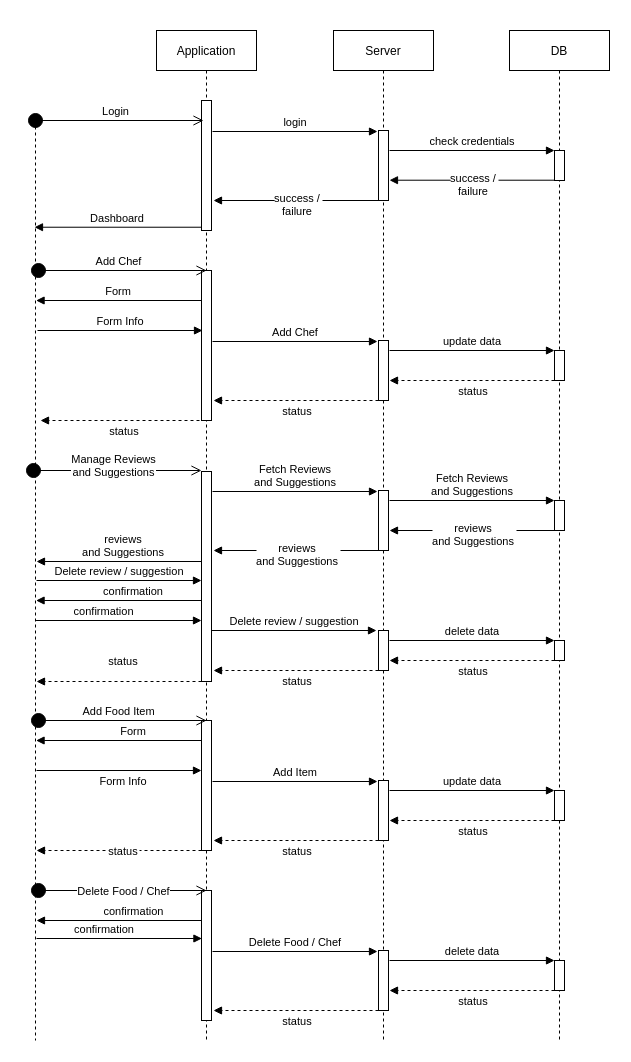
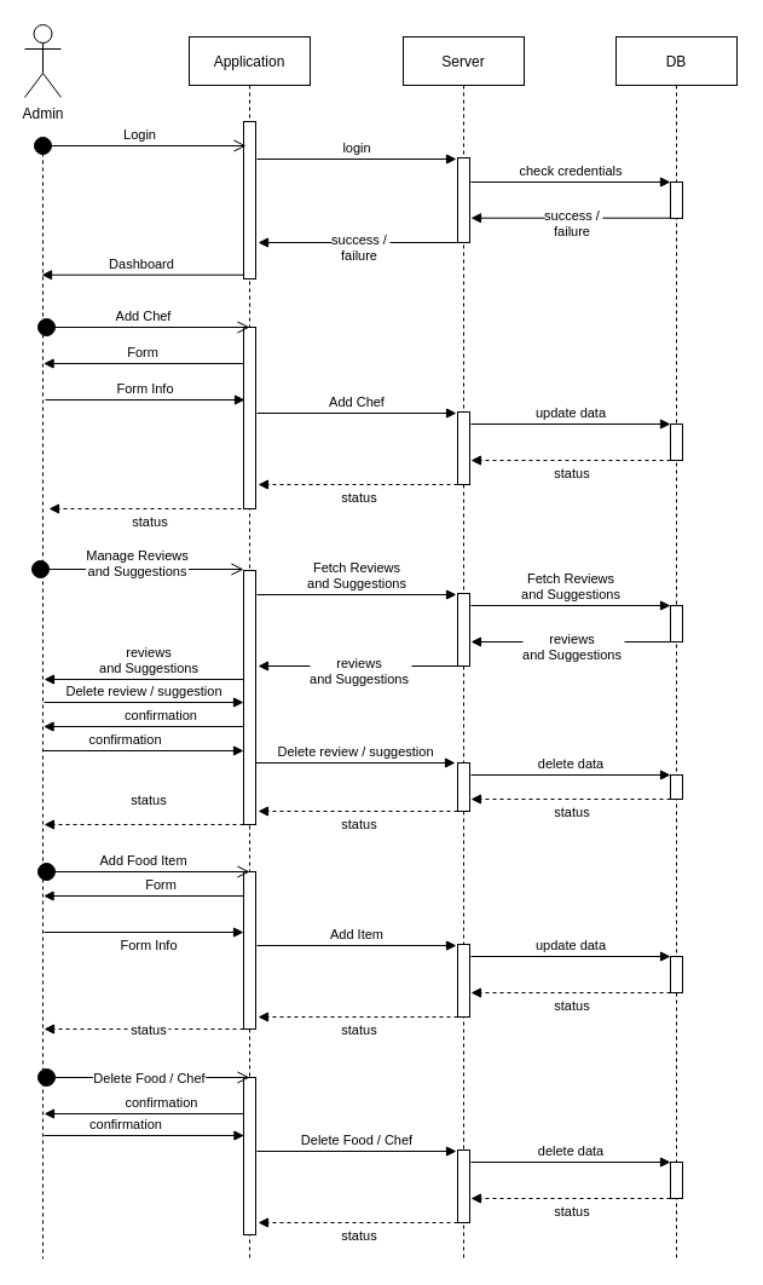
  <mxCell id="0" />
  <mxCell id="1" parent="0" />
  <mxCell id="2" value="Application" style="shape=umlLifeline;perimeter=lifelinePerimeter;container=1;collapsible=0;recursiveResize=0;rounded=0;shadow=0;strokeWidth=1;" parent="1" vertex="1"><mxGeometry x="156" y="30" width="100" height="1010" as="geometry" /></mxCell>
  <mxCell id="3" value="" style="points=[];perimeter=orthogonalPerimeter;rounded=0;shadow=0;strokeWidth=1;" parent="2" vertex="1"><mxGeometry x="45" y="70" width="10" height="130" as="geometry" /></mxCell>
  <mxCell id="4" value="Form" style="verticalAlign=bottom;endArrow=block;entryX=0.162;entryY=0.443;shadow=0;strokeWidth=1;entryDx=0;entryDy=0;entryPerimeter=0;" edge="1" parent="2"><mxGeometry relative="1" as="geometry"><mxPoint x="45" y="270.0" as="sourcePoint" /><mxPoint x="-120.43" y="270.0" as="targetPoint" /></mxGeometry></mxCell>
  <mxCell id="5" value="" style="points=[];perimeter=orthogonalPerimeter;rounded=0;shadow=0;strokeWidth=1;" vertex="1" parent="2"><mxGeometry x="45" y="240" width="10" height="150" as="geometry" /></mxCell>
  <mxCell id="6" value="&lt;div&gt;Manage Reviews&lt;/div&gt;and Suggestions" style="html=1;verticalAlign=bottom;startArrow=circle;startFill=1;endArrow=open;startSize=6;endSize=8;rounded=0;edgeStyle=orthogonalEdgeStyle;" edge="1" parent="2"><mxGeometry y="-11" width="80" relative="1" as="geometry"><mxPoint x="-131" y="440" as="sourcePoint" /><mxPoint x="45" y="440" as="targetPoint" /><Array as="points"><mxPoint x="-121" y="440" /><mxPoint x="-121" y="440" /></Array><mxPoint as="offset" /></mxGeometry></mxCell>
  <mxCell id="7" value="" style="points=[];perimeter=orthogonalPerimeter;rounded=0;shadow=0;strokeWidth=1;" vertex="1" parent="2"><mxGeometry x="45" y="441" width="10" height="210" as="geometry" /></mxCell>
  <mxCell id="8" value="Delete review / suggestion" style="verticalAlign=bottom;endArrow=block;entryX=1;entryY=0;shadow=0;strokeWidth=1;" edge="1" parent="2"><mxGeometry relative="1" as="geometry"><mxPoint x="-120" y="550" as="sourcePoint" /><mxPoint x="45" y="550" as="targetPoint" /></mxGeometry></mxCell>
  <mxCell id="9" value="Form" style="verticalAlign=bottom;endArrow=block;entryX=0.162;entryY=0.443;shadow=0;strokeWidth=1;entryDx=0;entryDy=0;entryPerimeter=0;" edge="1" parent="2"><mxGeometry x="-0.178" relative="1" as="geometry"><mxPoint x="45" y="710" as="sourcePoint" /><mxPoint x="-120.43" y="710" as="targetPoint" /><mxPoint as="offset" /></mxGeometry></mxCell>
  <mxCell id="10" value="" style="points=[];perimeter=orthogonalPerimeter;rounded=0;shadow=0;strokeWidth=1;" vertex="1" parent="2"><mxGeometry x="45" y="690" width="10" height="130" as="geometry" /></mxCell>
  <mxCell id="11" value="Add Food Item" style="html=1;verticalAlign=bottom;startArrow=circle;startFill=1;endArrow=open;startSize=6;endSize=8;rounded=0;edgeStyle=orthogonalEdgeStyle;" edge="1" parent="2"><mxGeometry width="80" relative="1" as="geometry"><mxPoint x="-126" y="690" as="sourcePoint" /><mxPoint x="50" y="690" as="targetPoint" /><Array as="points"><mxPoint x="-116" y="690" /><mxPoint x="-116" y="690" /></Array></mxGeometry></mxCell>
  <mxCell id="12" value="status" style="verticalAlign=bottom;endArrow=block;entryX=1;entryY=0;shadow=0;strokeWidth=1;dashed=1;" edge="1" parent="2"><mxGeometry x="-0.054" y="10" relative="1" as="geometry"><mxPoint x="45" y="820" as="sourcePoint" /><mxPoint x="-120" y="820" as="targetPoint" /><mxPoint as="offset" /></mxGeometry></mxCell>
  <mxCell id="13" value="" style="points=[];perimeter=orthogonalPerimeter;rounded=0;shadow=0;strokeWidth=1;" vertex="1" parent="2"><mxGeometry x="45" y="860" width="10" height="130" as="geometry" /></mxCell>
  <mxCell id="14" value="Delete Food / Chef" style="html=1;verticalAlign=bottom;startArrow=circle;startFill=1;endArrow=open;startSize=6;endSize=8;rounded=0;edgeStyle=orthogonalEdgeStyle;" edge="1" parent="2"><mxGeometry x="0.057" y="-10" width="80" relative="1" as="geometry"><mxPoint x="-126" y="860" as="sourcePoint" /><mxPoint x="50.0" y="860" as="targetPoint" /><Array as="points"><mxPoint x="-116" y="860" /><mxPoint x="-116" y="860" /></Array><mxPoint as="offset" /></mxGeometry></mxCell>
  <mxCell id="15" value="confirmation" style="verticalAlign=bottom;endArrow=block;entryX=0.162;entryY=0.443;shadow=0;strokeWidth=1;entryDx=0;entryDy=0;entryPerimeter=0;" edge="1" parent="2"><mxGeometry x="-0.178" relative="1" as="geometry"><mxPoint x="45.0" y="570" as="sourcePoint" /><mxPoint x="-120.43" y="570" as="targetPoint" /><mxPoint as="offset" /></mxGeometry></mxCell>
  <mxCell id="16" value="confirmation" style="verticalAlign=bottom;endArrow=block;entryX=0.162;entryY=0.443;shadow=0;strokeWidth=1;entryDx=0;entryDy=0;entryPerimeter=0;" edge="1" parent="2"><mxGeometry x="-0.178" relative="1" as="geometry"><mxPoint x="-120.43" y="590" as="sourcePoint" /><mxPoint x="45.0" y="590" as="targetPoint" /><mxPoint as="offset" /></mxGeometry></mxCell>
  <mxCell id="17" value="status" style="verticalAlign=bottom;endArrow=block;entryX=1;entryY=0;shadow=0;strokeWidth=1;dashed=1;" edge="1" parent="2"><mxGeometry x="-0.054" y="-11" relative="1" as="geometry"><mxPoint x="45" y="651" as="sourcePoint" /><mxPoint x="-120" y="651" as="targetPoint" /><mxPoint as="offset" /></mxGeometry></mxCell>
  <mxCell id="18" value="Server" style="shape=umlLifeline;perimeter=lifelinePerimeter;container=1;collapsible=0;recursiveResize=0;rounded=0;shadow=0;strokeWidth=1;" parent="1" vertex="1"><mxGeometry x="333" y="30" width="100" height="1010" as="geometry" /></mxCell>
  <mxCell id="19" value="" style="points=[];perimeter=orthogonalPerimeter;rounded=0;shadow=0;strokeWidth=1;" parent="18" vertex="1"><mxGeometry x="45" y="100" width="10" height="70" as="geometry" /></mxCell>
  <mxCell id="20" value="success /&#10;failure" style="verticalAlign=bottom;endArrow=block;entryX=1;entryY=0;shadow=0;strokeWidth=1;" edge="1" parent="18"><mxGeometry x="-0.018" y="20" relative="1" as="geometry"><mxPoint x="221" y="149.71" as="sourcePoint" /><mxPoint x="56.0" y="149.71" as="targetPoint" /><mxPoint as="offset" /></mxGeometry></mxCell>
  <mxCell id="21" value="success /&#10;failure" style="verticalAlign=bottom;endArrow=block;entryX=1;entryY=0;shadow=0;strokeWidth=1;" edge="1" parent="18"><mxGeometry x="-0.018" y="20" relative="1" as="geometry"><mxPoint x="45" y="170.0" as="sourcePoint" /><mxPoint x="-120.0" y="170.0" as="targetPoint" /><mxPoint as="offset" /></mxGeometry></mxCell>
  <mxCell id="22" value="" style="points=[];perimeter=orthogonalPerimeter;rounded=0;shadow=0;strokeWidth=1;" vertex="1" parent="18"><mxGeometry x="45" y="310" width="10" height="60" as="geometry" /></mxCell>
  <mxCell id="23" value="status" style="verticalAlign=bottom;endArrow=block;entryX=1;entryY=0;shadow=0;strokeWidth=1;dashed=1;" edge="1" parent="18"><mxGeometry x="-0.018" y="20" relative="1" as="geometry"><mxPoint x="45" y="370" as="sourcePoint" /><mxPoint x="-120" y="370" as="targetPoint" /><mxPoint as="offset" /></mxGeometry></mxCell>
  <mxCell id="24" value="Add Chef" style="verticalAlign=bottom;endArrow=block;entryX=1;entryY=0;shadow=0;strokeWidth=1;" edge="1" parent="18"><mxGeometry relative="1" as="geometry"><mxPoint x="-121" y="311" as="sourcePoint" /><mxPoint x="44" y="311" as="targetPoint" /></mxGeometry></mxCell>
  <mxCell id="25" value="" style="points=[];perimeter=orthogonalPerimeter;rounded=0;shadow=0;strokeWidth=1;" vertex="1" parent="18"><mxGeometry x="45" y="460" width="10" height="60" as="geometry" /></mxCell>
  <mxCell id="26" value="reviews&#10;and Suggestions" style="verticalAlign=bottom;endArrow=block;entryX=1;entryY=0;shadow=0;strokeWidth=1;" edge="1" parent="18"><mxGeometry x="-0.018" y="20" relative="1" as="geometry"><mxPoint x="45" y="520" as="sourcePoint" /><mxPoint x="-120" y="520" as="targetPoint" /><mxPoint as="offset" /></mxGeometry></mxCell>
  <mxCell id="27" value="Fetch Reviews&#10;and Suggestions" style="verticalAlign=bottom;endArrow=block;entryX=1;entryY=0;shadow=0;strokeWidth=1;" edge="1" parent="18"><mxGeometry relative="1" as="geometry"><mxPoint x="-121" y="461" as="sourcePoint" /><mxPoint x="44" y="461" as="targetPoint" /></mxGeometry></mxCell>
  <mxCell id="28" value="" style="points=[];perimeter=orthogonalPerimeter;rounded=0;shadow=0;strokeWidth=1;" vertex="1" parent="18"><mxGeometry x="45" y="600" width="10" height="40" as="geometry" /></mxCell>
  <mxCell id="29" value="status" style="verticalAlign=bottom;endArrow=block;entryX=1;entryY=0;shadow=0;strokeWidth=1;dashed=1;" edge="1" parent="18"><mxGeometry x="-0.018" y="20" relative="1" as="geometry"><mxPoint x="45" y="640" as="sourcePoint" /><mxPoint x="-120" y="640" as="targetPoint" /><mxPoint as="offset" /></mxGeometry></mxCell>
  <mxCell id="30" value="" style="points=[];perimeter=orthogonalPerimeter;rounded=0;shadow=0;strokeWidth=1;" vertex="1" parent="18"><mxGeometry x="45" y="750" width="10" height="60" as="geometry" /></mxCell>
  <mxCell id="31" value="Add Item" style="verticalAlign=bottom;endArrow=block;entryX=1;entryY=0;shadow=0;strokeWidth=1;" edge="1" parent="18"><mxGeometry relative="1" as="geometry"><mxPoint x="-121" y="751" as="sourcePoint" /><mxPoint x="44" y="751" as="targetPoint" /></mxGeometry></mxCell>
  <mxCell id="32" value="" style="points=[];perimeter=orthogonalPerimeter;rounded=0;shadow=0;strokeWidth=1;" vertex="1" parent="18"><mxGeometry x="45" y="920" width="10" height="60" as="geometry" /></mxCell>
  <mxCell id="33" value="Delete Food / Chef" style="verticalAlign=bottom;endArrow=block;entryX=1;entryY=0;shadow=0;strokeWidth=1;" edge="1" parent="18"><mxGeometry relative="1" as="geometry"><mxPoint x="-121" y="921" as="sourcePoint" /><mxPoint x="44" y="921" as="targetPoint" /></mxGeometry></mxCell>
  <mxCell id="34" value="status" style="verticalAlign=bottom;endArrow=block;entryX=1;entryY=0;shadow=0;strokeWidth=1;dashed=1;" edge="1" parent="18"><mxGeometry x="-0.018" y="20" relative="1" as="geometry"><mxPoint x="45" y="980" as="sourcePoint" /><mxPoint x="-120" y="980" as="targetPoint" /><mxPoint as="offset" /></mxGeometry></mxCell>
+ <mxCell id="35" value="Admin" style="shape=umlActor;verticalLabelPosition=bottom;verticalAlign=top;html=1;outlineConnect=0;" vertex="1" parent="1"><mxGeometry x="20" y="20" width="30" height="60" as="geometry" /></mxCell>
  <mxCell id="36" value="" style="line;strokeWidth=1;direction=south;html=1;dashed=1;" vertex="1" parent="1"><mxGeometry x="30" y="120" width="10" height="920" as="geometry" /></mxCell>
  <mxCell id="37" value="Dashboard" style="verticalAlign=bottom;endArrow=block;entryX=0.116;entryY=0.6;shadow=0;strokeWidth=1;entryDx=0;entryDy=0;entryPerimeter=0;" edge="1" parent="1" source="3" target="36"><mxGeometry relative="1" as="geometry"><mxPoint x="193" y="220" as="sourcePoint" /><mxPoint x="40" y="220" as="targetPoint" /></mxGeometry></mxCell>
  <mxCell id="38" value="Login" style="html=1;verticalAlign=bottom;startArrow=circle;startFill=1;endArrow=open;startSize=6;endSize=8;rounded=0;edgeStyle=orthogonalEdgeStyle;" edge="1" parent="1"><mxGeometry width="80" relative="1" as="geometry"><mxPoint x="27" y="120" as="sourcePoint" /><mxPoint x="203" y="120" as="targetPoint" /><Array as="points"><mxPoint x="37" y="120" /><mxPoint x="37" y="120" /></Array></mxGeometry></mxCell>
  <mxCell id="39" value="DB" style="shape=umlLifeline;perimeter=lifelinePerimeter;container=1;collapsible=0;recursiveResize=0;rounded=0;shadow=0;strokeWidth=1;" vertex="1" parent="1"><mxGeometry x="509" y="30" width="100" height="1010" as="geometry" /></mxCell>
  <mxCell id="40" value="" style="points=[];perimeter=orthogonalPerimeter;rounded=0;shadow=0;strokeWidth=1;" vertex="1" parent="39"><mxGeometry x="45" y="120" width="10" height="30" as="geometry" /></mxCell>
  <mxCell id="41" value="" style="points=[];perimeter=orthogonalPerimeter;rounded=0;shadow=0;strokeWidth=1;" vertex="1" parent="39"><mxGeometry x="45" y="320" width="10" height="30" as="geometry" /></mxCell>
  <mxCell id="42" value="update data" style="verticalAlign=bottom;endArrow=block;entryX=1;entryY=0;shadow=0;strokeWidth=1;" edge="1" parent="39"><mxGeometry relative="1" as="geometry"><mxPoint x="-120" y="320" as="sourcePoint" /><mxPoint x="45" y="320" as="targetPoint" /></mxGeometry></mxCell>
  <mxCell id="43" value="status" style="verticalAlign=bottom;endArrow=block;entryX=1;entryY=0;shadow=0;strokeWidth=1;dashed=1;" edge="1" parent="39"><mxGeometry x="-0.018" y="20" relative="1" as="geometry"><mxPoint x="45" y="350" as="sourcePoint" /><mxPoint x="-120" y="350" as="targetPoint" /><mxPoint as="offset" /></mxGeometry></mxCell>
  <mxCell id="44" value="" style="points=[];perimeter=orthogonalPerimeter;rounded=0;shadow=0;strokeWidth=1;" vertex="1" parent="39"><mxGeometry x="45" y="610" width="10" height="20" as="geometry" /></mxCell>
  <mxCell id="45" value="delete data" style="verticalAlign=bottom;endArrow=block;entryX=1;entryY=0;shadow=0;strokeWidth=1;" edge="1" parent="39"><mxGeometry relative="1" as="geometry"><mxPoint x="-120" y="610" as="sourcePoint" /><mxPoint x="45" y="610" as="targetPoint" /></mxGeometry></mxCell>
  <mxCell id="46" value="" style="points=[];perimeter=orthogonalPerimeter;rounded=0;shadow=0;strokeWidth=1;" vertex="1" parent="39"><mxGeometry x="45" y="760" width="10" height="30" as="geometry" /></mxCell>
  <mxCell id="47" value="update data" style="verticalAlign=bottom;endArrow=block;entryX=1;entryY=0;shadow=0;strokeWidth=1;" edge="1" parent="39"><mxGeometry relative="1" as="geometry"><mxPoint x="-120" y="760" as="sourcePoint" /><mxPoint x="45" y="760" as="targetPoint" /></mxGeometry></mxCell>
  <mxCell id="48" value="status" style="verticalAlign=bottom;endArrow=block;entryX=1;entryY=0;shadow=0;strokeWidth=1;dashed=1;" edge="1" parent="39"><mxGeometry x="-0.018" y="20" relative="1" as="geometry"><mxPoint x="45" y="790" as="sourcePoint" /><mxPoint x="-120" y="790" as="targetPoint" /><mxPoint as="offset" /></mxGeometry></mxCell>
  <mxCell id="49" value="" style="points=[];perimeter=orthogonalPerimeter;rounded=0;shadow=0;strokeWidth=1;" vertex="1" parent="39"><mxGeometry x="45" y="470" width="10" height="30" as="geometry" /></mxCell>
  <mxCell id="50" value="Fetch Reviews&#10;and Suggestions" style="verticalAlign=bottom;endArrow=block;entryX=1;entryY=0;shadow=0;strokeWidth=1;" edge="1" parent="39"><mxGeometry relative="1" as="geometry"><mxPoint x="-120" y="470" as="sourcePoint" /><mxPoint x="45" y="470" as="targetPoint" /></mxGeometry></mxCell>
  <mxCell id="51" value="reviews&#10;and Suggestions" style="verticalAlign=bottom;endArrow=block;entryX=1;entryY=0;shadow=0;strokeWidth=1;" edge="1" parent="39"><mxGeometry x="-0.018" y="20" relative="1" as="geometry"><mxPoint x="45" y="500" as="sourcePoint" /><mxPoint x="-120" y="500" as="targetPoint" /><mxPoint as="offset" /></mxGeometry></mxCell>
  <mxCell id="52" value="" style="points=[];perimeter=orthogonalPerimeter;rounded=0;shadow=0;strokeWidth=1;" vertex="1" parent="39"><mxGeometry x="45" y="930" width="10" height="30" as="geometry" /></mxCell>
  <mxCell id="53" value="delete data" style="verticalAlign=bottom;endArrow=block;entryX=1;entryY=0;shadow=0;strokeWidth=1;" edge="1" parent="39"><mxGeometry relative="1" as="geometry"><mxPoint x="-120" y="930" as="sourcePoint" /><mxPoint x="45" y="930" as="targetPoint" /></mxGeometry></mxCell>
  <mxCell id="54" value="status" style="verticalAlign=bottom;endArrow=block;entryX=1;entryY=0;shadow=0;strokeWidth=1;dashed=1;" edge="1" parent="39"><mxGeometry x="-0.018" y="20" relative="1" as="geometry"><mxPoint x="45" y="960" as="sourcePoint" /><mxPoint x="-120" y="960" as="targetPoint" /><mxPoint as="offset" /></mxGeometry></mxCell>
  <mxCell id="55" value="status" style="verticalAlign=bottom;endArrow=block;entryX=1;entryY=0;shadow=0;strokeWidth=1;dashed=1;" edge="1" parent="39"><mxGeometry x="-0.018" y="20" relative="1" as="geometry"><mxPoint x="45" y="630" as="sourcePoint" /><mxPoint x="-120" y="630" as="targetPoint" /><mxPoint as="offset" /></mxGeometry></mxCell>
  <mxCell id="56" value="login" style="verticalAlign=bottom;endArrow=block;entryX=1;entryY=0;shadow=0;strokeWidth=1;" edge="1" parent="1"><mxGeometry relative="1" as="geometry"><mxPoint x="212" y="131" as="sourcePoint" /><mxPoint x="377" y="131" as="targetPoint" /></mxGeometry></mxCell>
  <mxCell id="57" value="check credentials" style="verticalAlign=bottom;endArrow=block;entryX=1;entryY=0;shadow=0;strokeWidth=1;" edge="1" parent="1"><mxGeometry relative="1" as="geometry"><mxPoint x="389" y="150" as="sourcePoint" /><mxPoint x="554" y="150" as="targetPoint" /></mxGeometry></mxCell>
  <mxCell id="58" value="Add Chef" style="html=1;verticalAlign=bottom;startArrow=circle;startFill=1;endArrow=open;startSize=6;endSize=8;rounded=0;edgeStyle=orthogonalEdgeStyle;" edge="1" parent="1"><mxGeometry width="80" relative="1" as="geometry"><mxPoint x="30" y="270" as="sourcePoint" /><mxPoint x="206" y="270" as="targetPoint" /><Array as="points"><mxPoint x="40" y="270" /><mxPoint x="40" y="270" /></Array></mxGeometry></mxCell>
  <mxCell id="59" value="Form Info" style="verticalAlign=bottom;endArrow=block;entryX=1;entryY=0;shadow=0;strokeWidth=1;" edge="1" parent="1"><mxGeometry relative="1" as="geometry"><mxPoint x="37" y="330" as="sourcePoint" /><mxPoint x="202" y="330" as="targetPoint" /></mxGeometry></mxCell>
  <mxCell id="60" value="status" style="verticalAlign=bottom;endArrow=block;entryX=1;entryY=0;shadow=0;strokeWidth=1;dashed=1;" edge="1" parent="1"><mxGeometry x="-0.018" y="20" relative="1" as="geometry"><mxPoint x="205" y="420" as="sourcePoint" /><mxPoint x="40" y="420" as="targetPoint" /><mxPoint as="offset" /></mxGeometry></mxCell>
  <mxCell id="61" value="reviews&#10;and Suggestions" style="verticalAlign=bottom;endArrow=block;entryX=1;entryY=0;shadow=0;strokeWidth=1;" edge="1" parent="1"><mxGeometry x="-0.054" relative="1" as="geometry"><mxPoint x="201" y="561" as="sourcePoint" /><mxPoint x="36" y="561" as="targetPoint" /><mxPoint as="offset" /></mxGeometry></mxCell>
  <mxCell id="62" value="Form Info" style="verticalAlign=bottom;endArrow=block;entryX=1;entryY=0;shadow=0;strokeWidth=1;" edge="1" parent="1"><mxGeometry x="0.054" y="-20" relative="1" as="geometry"><mxPoint x="36" y="770" as="sourcePoint" /><mxPoint x="201" y="770" as="targetPoint" /><mxPoint as="offset" /></mxGeometry></mxCell>
  <mxCell id="63" value="status" style="verticalAlign=bottom;endArrow=block;entryX=1;entryY=0;shadow=0;strokeWidth=1;dashed=1;" edge="1" parent="1"><mxGeometry x="-0.018" y="20" relative="1" as="geometry"><mxPoint x="378" y="840" as="sourcePoint" /><mxPoint x="213" y="840" as="targetPoint" /><mxPoint as="offset" /></mxGeometry></mxCell>
  <mxCell id="64" value="confirmation" style="verticalAlign=bottom;endArrow=block;entryX=0.162;entryY=0.443;shadow=0;strokeWidth=1;entryDx=0;entryDy=0;entryPerimeter=0;" edge="1" parent="1"><mxGeometry x="-0.178" relative="1" as="geometry"><mxPoint x="201.43" y="920" as="sourcePoint" /><mxPoint x="36" y="920" as="targetPoint" /><mxPoint as="offset" /></mxGeometry></mxCell>
  <mxCell id="65" value="confirmation" style="verticalAlign=bottom;endArrow=block;entryX=0.162;entryY=0.443;shadow=0;strokeWidth=1;entryDx=0;entryDy=0;entryPerimeter=0;" edge="1" parent="1"><mxGeometry x="-0.178" relative="1" as="geometry"><mxPoint x="36" y="938" as="sourcePoint" /><mxPoint x="201.43" y="938" as="targetPoint" /><mxPoint as="offset" /></mxGeometry></mxCell>
  <mxCell id="66" value="Delete review / suggestion" style="verticalAlign=bottom;endArrow=block;entryX=1;entryY=0;shadow=0;strokeWidth=1;" edge="1" parent="1"><mxGeometry relative="1" as="geometry"><mxPoint x="211" y="630" as="sourcePoint" /><mxPoint x="376" y="630" as="targetPoint" /></mxGeometry></mxCell>
